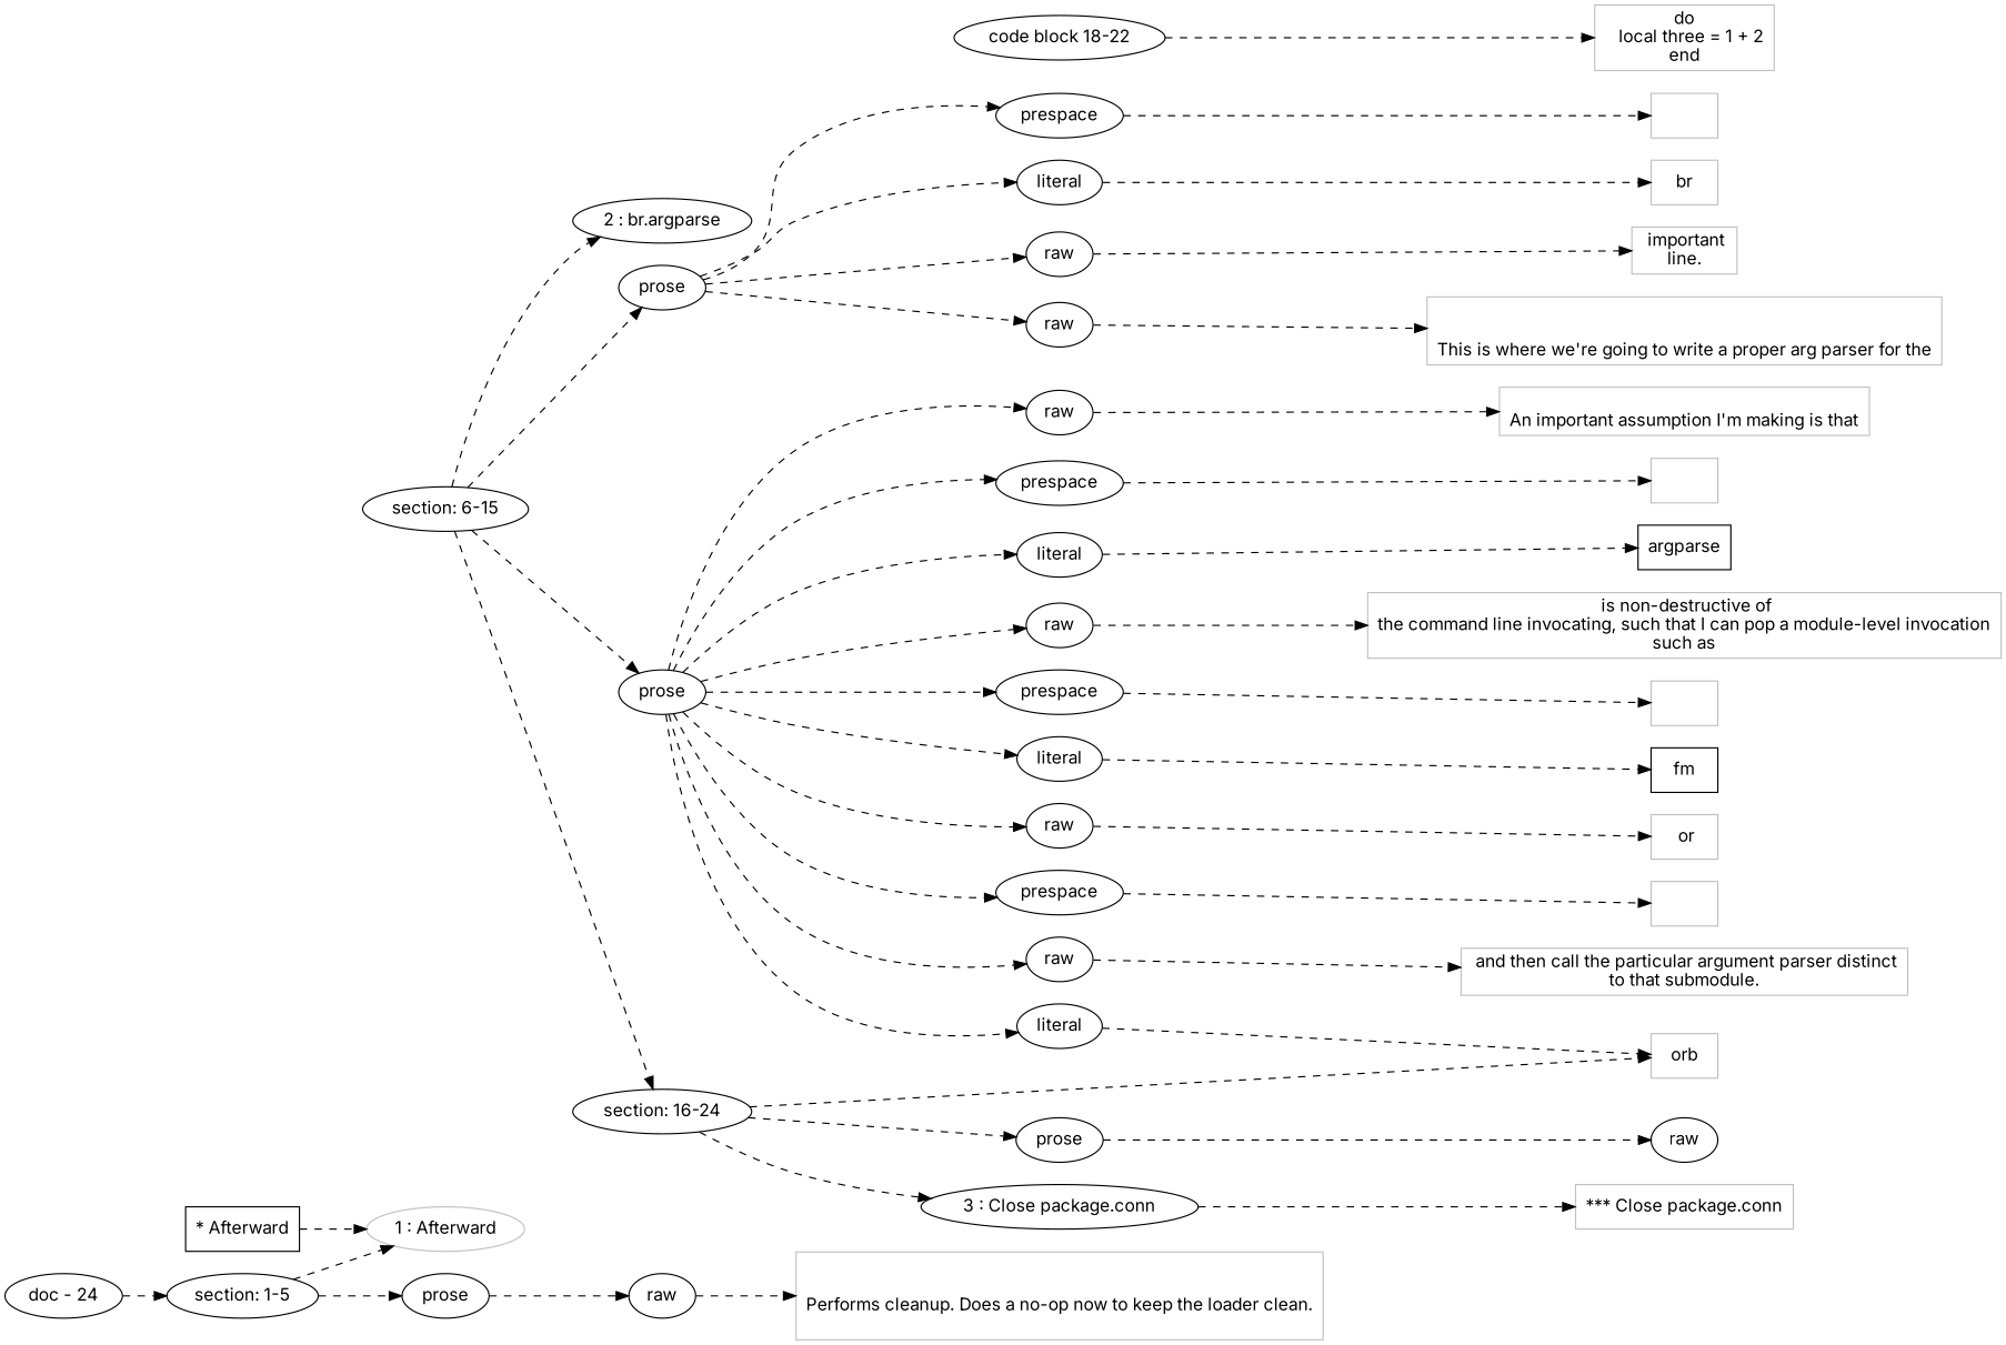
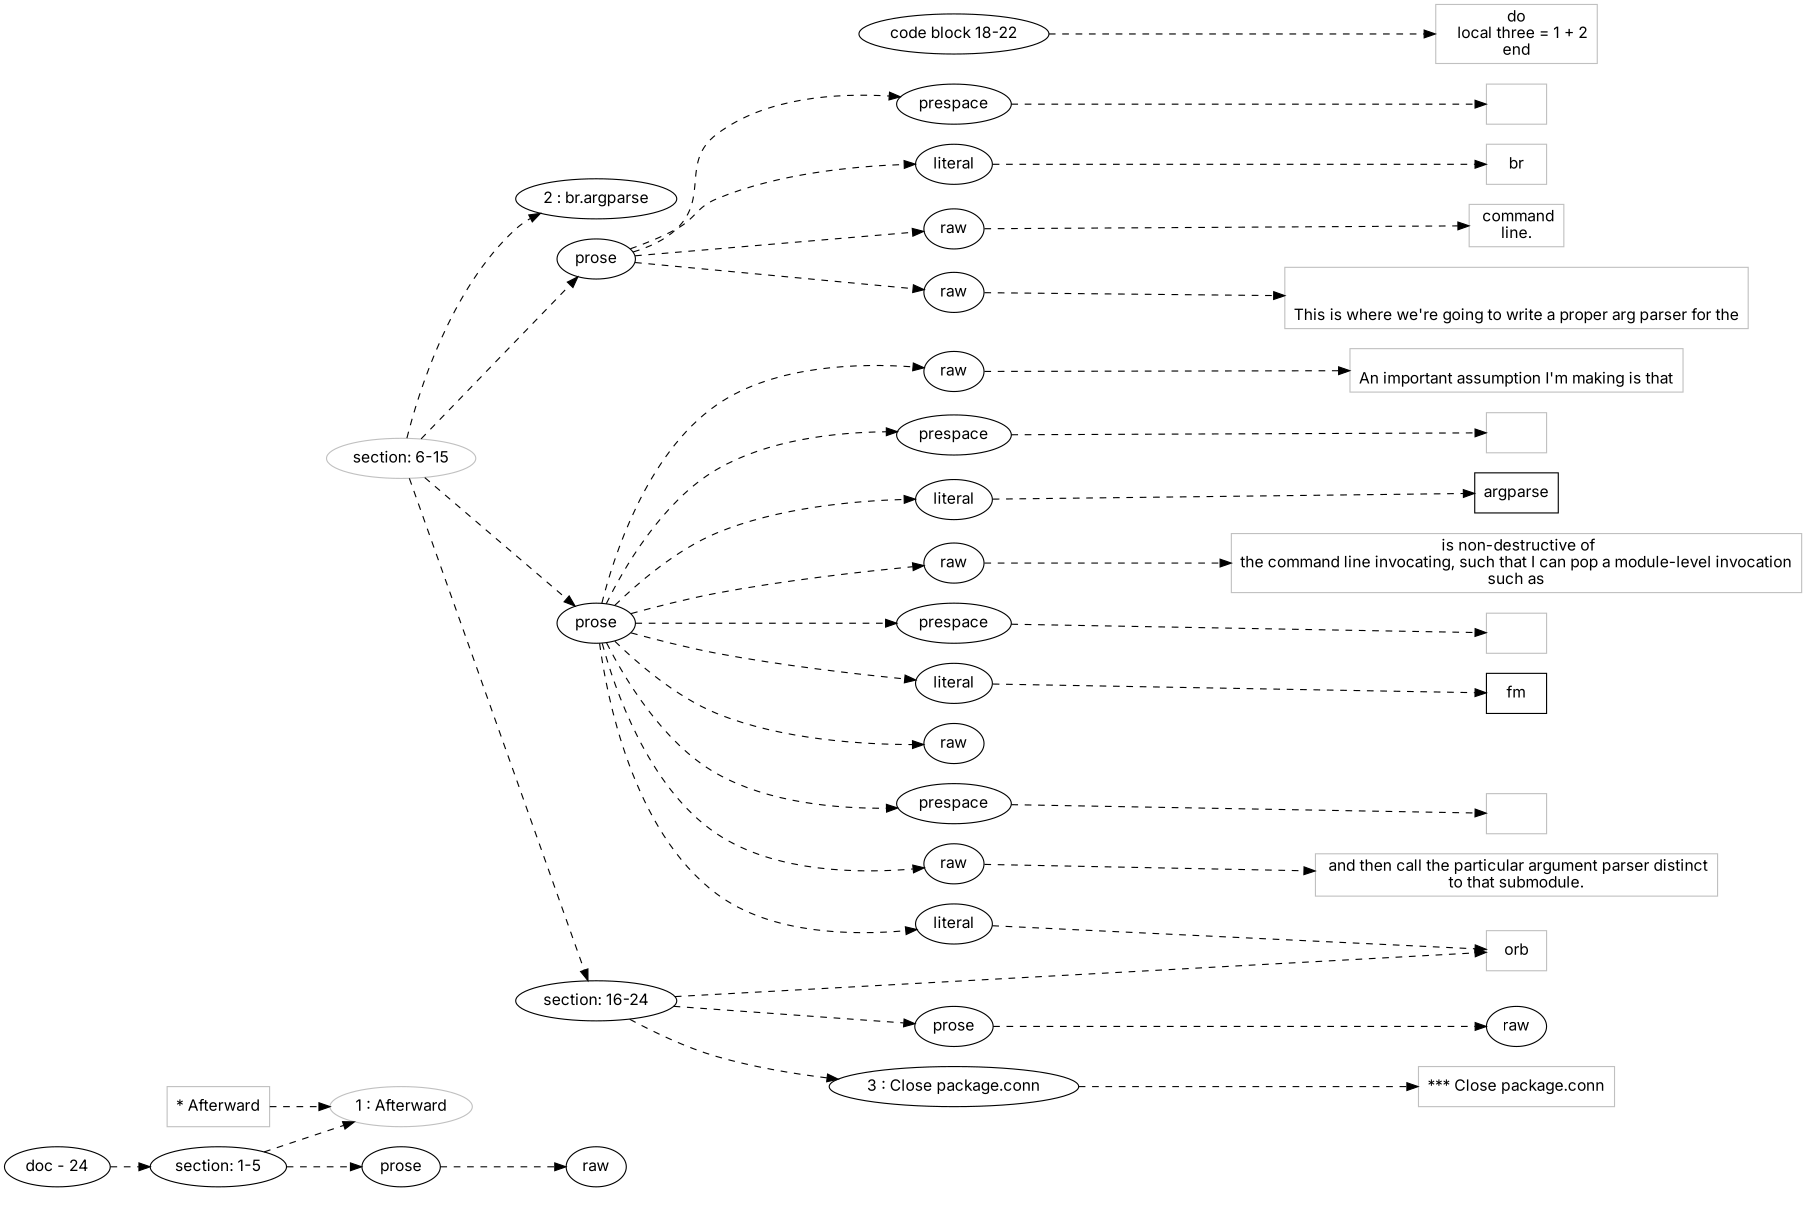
  digraph {
    fontname=Inter
    rankdir=LR
    node [fontname=Inter]
    edge [fontname=Inter style=dashed]
    n1 [label="section: 1-5"]
    n2 [color=Gray label="1 : Afterward"]
    n3 [label=prose]
-   n4 [label="section: 6-15"]
+   n4 [label="section: 6-15" color=Gray]
    n5 [label=raw]
    n6 [label="2 : br.argparse"]
    n7 [label=prose]
    n8 [label=prose]
    n9 [label="section: 16-24"]
    n10 [label=raw]
    n11 [label=prespace]
    n12 [label=literal]
    n13 [label=raw]
    n14 [label=raw]
    n15 [label=prespace]
    n16 [label=literal]
    n17 [label=raw]
    n18 [label=prespace]
    n19 [label=literal]
    n20 [label=raw]
    n21 [label=prespace]
    n22 [label=literal]
    n23 [label=raw]
    n24 [label="3 : Close package.conn"]
    n25 [label=prose]
    n26 [label="code block 18-22"]
    n27 [label=raw]
-   n28 [color=Gray label="\n\nPerforms cleanup. Does a no-op now to keep the loader clean.\n\n" shape=rectangle]
    n29 [color=Gray label=orb shape=rectangle]
    n30 [color=Gray label="\n\nThis is where we're going to write a proper arg parser for the" shape=rectangle]
    n31 [color=Gray label=" " shape=rectangle]
    n32 [color=Gray label=br shape=rectangle]
-   n33 [color=Gray label=" important\nline.\n" shape=rectangle]
+   n33 [color=Gray label=" command\nline.\n" shape=rectangle]
    n34 [color=Gray label="\nAn important assumption I'm making is that" shape=rectangle]
    n35 [color=Gray label=" " shape=rectangle]
    n36 [color=black label=argparse shape=rectangle]
    n37 [color=Gray label=" is non-destructive of\nthe command line invocating, such that I can pop a module-level invocation\nsuch as" shape=rectangle]
    n38 [color=Gray label=" " shape=rectangle]
    n39 [color=black label=fm shape=rectangle]
-   n40 [color=Gray label=" or" shape=rectangle]
    n41 [color=Gray label=" " shape=rectangle]
    n42 [color=Gray label=" and then call the particular argument parser distinct\nto that submodule.\n" shape=rectangle]
    n43 [color=Gray label="*** Close package.conn" shape=rectangle]
    n44 [color=Gray label="do\n   local three = 1 + 2\nend" shape=rectangle]
    n45 [label="doc - 24"]
-   n46 [color=black label="* Afterward" shape=rectangle]
+   n46 [color=Gray label="* Afterward" shape=rectangle]
    subgraph sub_1 {
      rank=same
      n1
    }
    subgraph sub_2 {
      rank=same
      n2
      n3
      n4
    }
    subgraph sub_3 {
      rank=same
      n5
    }
    subgraph sub_4 {
      rank=same
      n6
      n7
      n8
      n9
    }
    subgraph sub_5 {
      rank=same
      n10
      n11
      n12
      n13
    }
    subgraph sub_6 {
      rank=same
      n14
      n15
      n16
      n17
      n18
      n19
      n20
      n21
      n22
      n23
    }
    subgraph sub_7 {
      rank=same
      n24
      n25
      n26
    }
    subgraph sub_8 {
      rank=same
      n27
    }
    n1 -> n2
    n1 -> n3
    n3 -> n5
    n4 -> n6
    n4 -> n7
    n4 -> n8
    n4 -> n9
-   n5 -> n28
    n7 -> n10
    n7 -> n11
    n7 -> n12
    n7 -> n13
    n8 -> n14
    n8 -> n15
    n8 -> n16
    n8 -> n17
    n8 -> n18
    n8 -> n19
    n8 -> n20
    n8 -> n21
    n8 -> n22
    n8 -> n23
    n9 -> n24
    n9 -> n25
    n9 -> n29
    n10 -> n30
    n11 -> n31
    n12 -> n32
    n13 -> n33
    n14 -> n34
    n15 -> n35
    n16 -> n36
    n17 -> n37
    n18 -> n38
    n19 -> n39
-   n20 -> n40
    n21 -> n41
    n22 -> n29
    n23 -> n42
    n24 -> n43
    n25 -> n27
    n26 -> n44
    n45 -> n1
    n46 -> n2
  }
